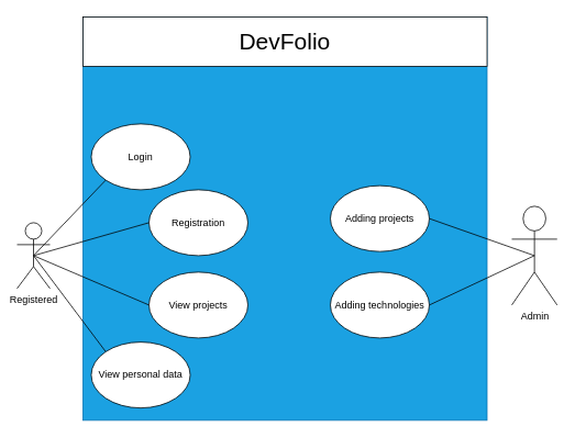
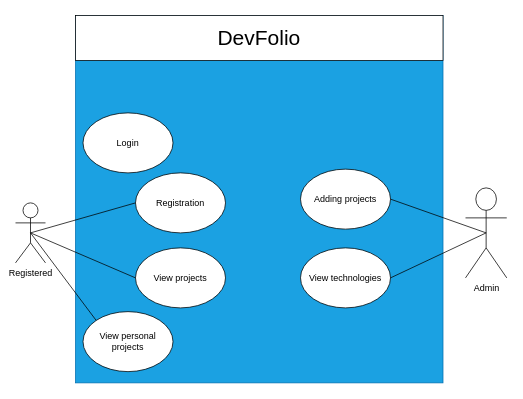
  <mxCell id="0" />
  <mxCell id="1" parent="0" />
  <mxCell id="2" value="Registered" style="shape=umlActor;verticalLabelPosition=bottom;verticalAlign=top;html=1;outlineConnect=0;" vertex="1" parent="1"><mxGeometry x="20" y="270" width="40" height="80" as="geometry" /></mxCell>
  <mxCell id="3" value="Admin" style="shape=umlActor;verticalLabelPosition=bottom;verticalAlign=top;html=1;outlineConnect=0;" vertex="1" parent="1"><mxGeometry x="620" y="250" width="55" height="120" as="geometry" /></mxCell>
  <mxCell id="4" value="" style="whiteSpace=wrap;html=1;aspect=fixed;fillColor=#1ba1e2;fontColor=#ffffff;strokeColor=#006EAF;align=left;" vertex="1" parent="1"><mxGeometry x="100" y="20" width="490" height="490" as="geometry" /></mxCell>
  <mxCell id="5" value="Registration" style="ellipse;whiteSpace=wrap;html=1;" vertex="1" parent="1"><mxGeometry x="180" y="230" width="120" height="80" as="geometry" /></mxCell>
- <mxCell id="6" value="Adding technologies" style="ellipse;whiteSpace=wrap;html=1;" vertex="1" parent="1"><mxGeometry x="400" y="330" width="120" height="80" as="geometry" /></mxCell>
+ <mxCell id="6" value="View technologies" style="ellipse;whiteSpace=wrap;html=1;" vertex="1" parent="1"><mxGeometry x="400" y="330" width="120" height="80" as="geometry" /></mxCell>
  <mxCell id="7" value="Login" style="ellipse;whiteSpace=wrap;html=1;" vertex="1" parent="1"><mxGeometry x="110" y="150" width="120" height="80" as="geometry" /></mxCell>
  <mxCell id="8" value="Adding projects" style="ellipse;whiteSpace=wrap;html=1;" vertex="1" parent="1"><mxGeometry x="400" y="225" width="120" height="80" as="geometry" /></mxCell>
- <mxCell id="9" value="View personal data" style="ellipse;whiteSpace=wrap;html=1;" vertex="1" parent="1"><mxGeometry x="110" y="415" width="120" height="80" as="geometry" /></mxCell>
+ <mxCell id="9" value="View personal projects" style="ellipse;whiteSpace=wrap;html=1;" vertex="1" parent="1"><mxGeometry x="110" y="415" width="120" height="80" as="geometry" /></mxCell>
  <mxCell id="10" value="View projects" style="ellipse;whiteSpace=wrap;html=1;" vertex="1" parent="1"><mxGeometry x="180" y="330" width="120" height="80" as="geometry" /></mxCell>
  <mxCell id="11" value="&lt;font style=&quot;font-size: 28px;&quot;&gt;DevFolio&lt;/font&gt;" style="rounded=0;whiteSpace=wrap;html=1;" vertex="1" parent="1"><mxGeometry x="100" y="20" width="490" height="60" as="geometry" /></mxCell>
  <mxCell id="12" value="" style="endArrow=none;html=1;rounded=0;entryX=0.5;entryY=0.5;entryDx=0;entryDy=0;entryPerimeter=0;exitX=1;exitY=0.5;exitDx=0;exitDy=0;" edge="1" parent="1" source="8" target="3"><mxGeometry width="50" height="50" relative="1" as="geometry"><mxPoint x="370" y="330" as="sourcePoint" /><mxPoint x="420" y="280" as="targetPoint" /></mxGeometry></mxCell>
  <mxCell id="13" value="" style="endArrow=none;html=1;rounded=0;entryX=0.5;entryY=0.5;entryDx=0;entryDy=0;entryPerimeter=0;exitX=1;exitY=0.5;exitDx=0;exitDy=0;" edge="1" parent="1" source="6" target="3"><mxGeometry width="50" height="50" relative="1" as="geometry"><mxPoint x="530" y="270" as="sourcePoint" /><mxPoint x="650" y="295" as="targetPoint" /></mxGeometry></mxCell>
  <mxCell id="14" value="" style="endArrow=none;html=1;rounded=0;entryX=0;entryY=0;entryDx=0;entryDy=0;exitX=0.5;exitY=0.5;exitDx=0;exitDy=0;exitPerimeter=0;" edge="1" parent="1" source="2" target="9"><mxGeometry width="50" height="50" relative="1" as="geometry"><mxPoint x="285" y="520" as="sourcePoint" /><mxPoint x="405" y="440" as="targetPoint" /></mxGeometry></mxCell>
  <mxCell id="15" value="" style="endArrow=none;html=1;rounded=0;entryX=0;entryY=0.5;entryDx=0;entryDy=0;exitX=0.5;exitY=0.5;exitDx=0;exitDy=0;exitPerimeter=0;" edge="1" parent="1" source="2" target="10"><mxGeometry width="50" height="50" relative="1" as="geometry"><mxPoint x="470" y="470" as="sourcePoint" /><mxPoint x="590" y="390" as="targetPoint" /></mxGeometry></mxCell>
  <mxCell id="16" value="" style="endArrow=none;html=1;rounded=0;entryX=0;entryY=0.5;entryDx=0;entryDy=0;exitX=0.5;exitY=0.5;exitDx=0;exitDy=0;exitPerimeter=0;" edge="1" parent="1" source="2" target="5"><mxGeometry width="50" height="50" relative="1" as="geometry"><mxPoint x="40" y="370" as="sourcePoint" /><mxPoint x="160" y="290" as="targetPoint" /></mxGeometry></mxCell>
- <mxCell id="17" value="" style="endArrow=none;html=1;rounded=0;entryX=0;entryY=1;entryDx=0;entryDy=0;exitX=0.5;exitY=0.5;exitDx=0;exitDy=0;exitPerimeter=0;" edge="1" parent="1" source="2" target="7"><mxGeometry width="50" height="50" relative="1" as="geometry"><mxPoint x="70" y="320" as="sourcePoint" /><mxPoint x="190" y="240" as="targetPoint" /></mxGeometry></mxCell>
